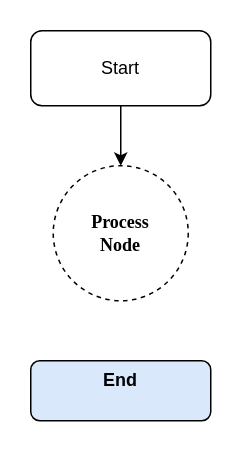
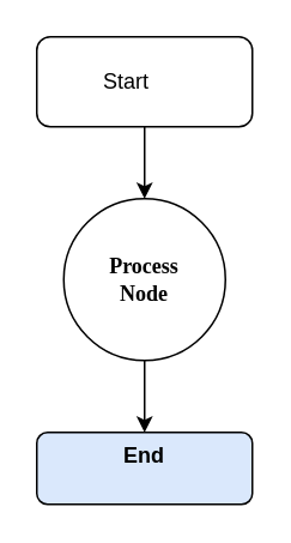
  <mxCell id="0" />
  <mxCell id="1" parent="0" />
- <mxCell id="3" value="Process&lt;div&gt;Node&lt;/div&gt;" style="ellipse;whiteSpace=wrap;html=1;aspect=fixed;fontFamily=Verdana;fontStyle=1;dashed=1;" vertex="1" parent="1"><mxGeometry x="35" y="110" width="90" height="90" as="geometry" /></mxCell>
+ <mxCell id="2" style="edgeStyle=none;html=1;exitX=0.5;exitY=1;exitDx=0;exitDy=0;entryX=0.5;entryY=0;entryDx=0;entryDy=0;" edge="1" parent="1" source="3" target="7"><mxGeometry relative="1" as="geometry" /></mxCell>
+ <mxCell id="3" value="Process&lt;div&gt;Node&lt;/div&gt;" style="ellipse;whiteSpace=wrap;html=1;aspect=fixed;fontFamily=Verdana;fontStyle=1" vertex="1" parent="1"><mxGeometry x="35" y="110" width="90" height="90" as="geometry" /></mxCell>
  <mxCell id="4" style="edgeStyle=none;html=1;exitX=0.5;exitY=1;exitDx=0;exitDy=0;entryX=0.5;entryY=0;entryDx=0;entryDy=0;" edge="1" parent="1" source="5" target="3"><mxGeometry relative="1" as="geometry" /></mxCell>
  <mxCell id="5" value="" style="whiteSpace=wrap;html=1;rounded=1;fontStyle=1" vertex="1" parent="1"><mxGeometry x="20" y="20" width="120" height="50" as="geometry" /></mxCell>
- <mxCell id="6" value="Start" style="text;strokeColor=none;align=center;fillColor=none;html=1;verticalAlign=middle;whiteSpace=wrap;rounded=0;" vertex="1" parent="1"><mxGeometry x="50" y="30" width="60" height="30" as="geometry" /></mxCell>
+ <mxCell id="6" value="Start" style="text;strokeColor=none;align=center;fillColor=none;html=1;verticalAlign=middle;whiteSpace=wrap;rounded=0;" vertex="1" parent="1"><mxGeometry x="40" y="30" width="60" height="30" as="geometry" /></mxCell>
  <mxCell id="7" value="End&lt;div&gt;&lt;br&gt;&lt;/div&gt;" style="whiteSpace=wrap;html=1;rounded=1;fontStyle=1;fillColor=#dae8fc;" vertex="1" parent="1"><mxGeometry x="20" y="240" width="120" height="40" as="geometry" /></mxCell>
